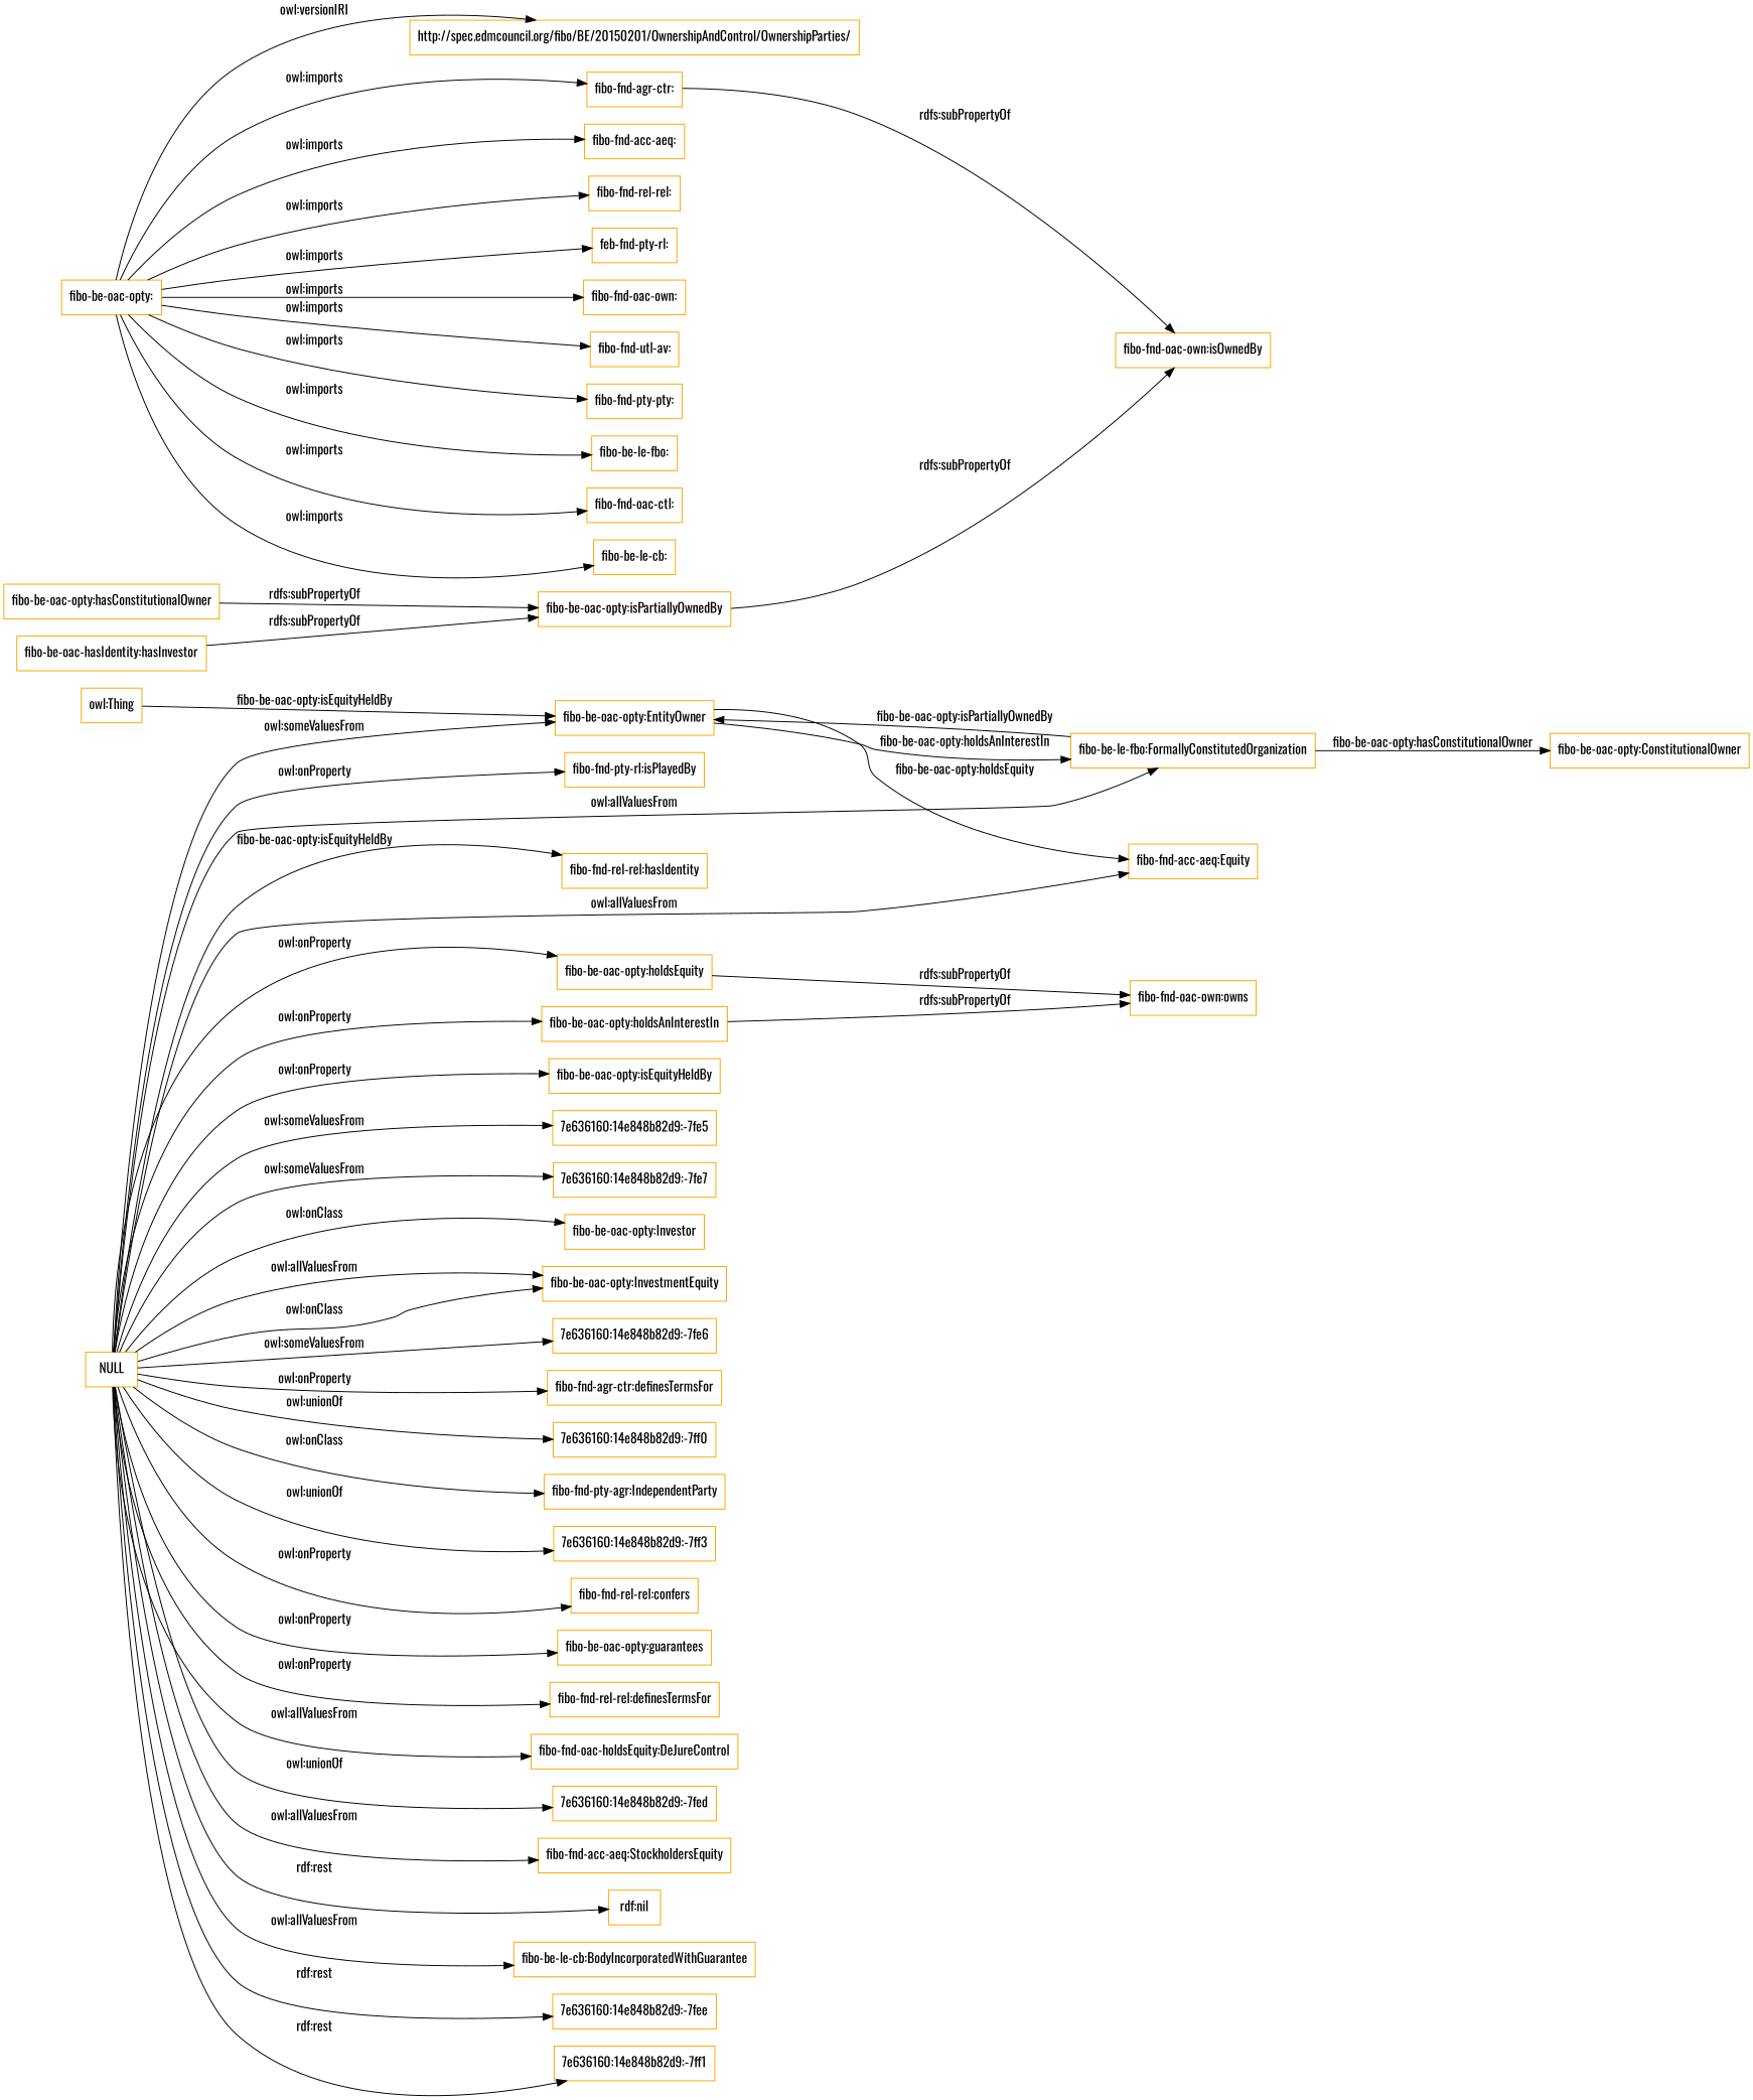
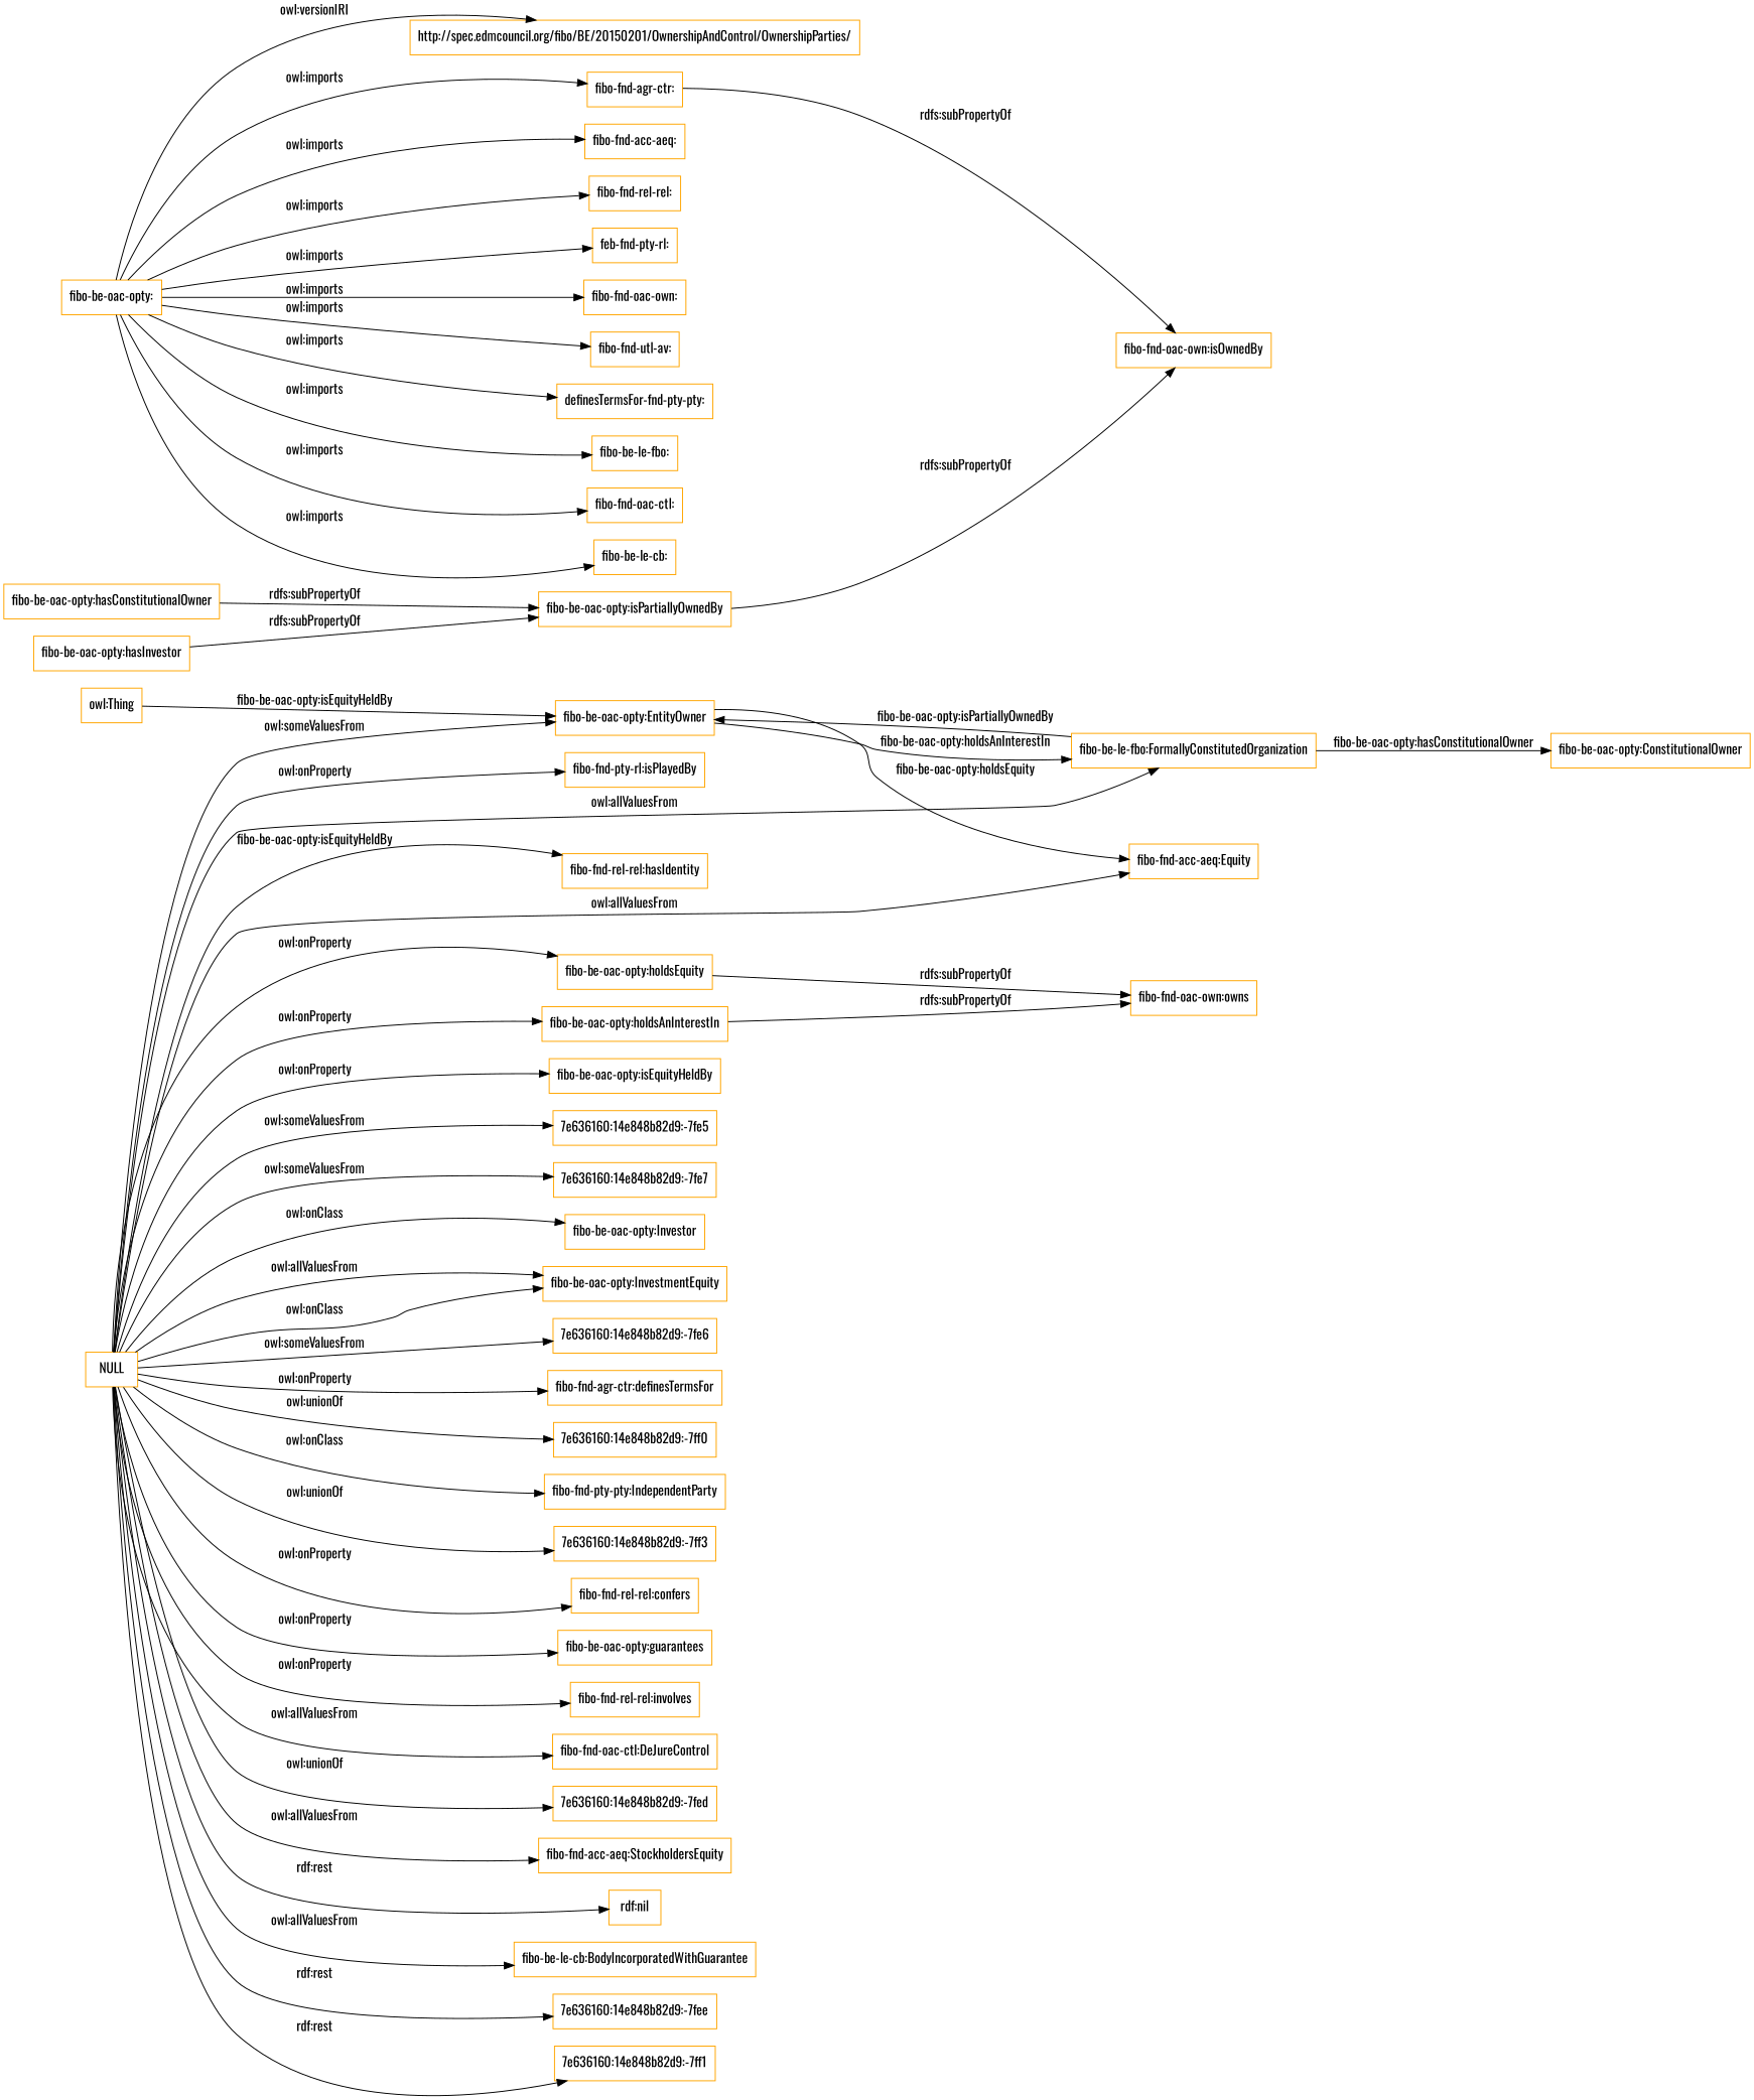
  digraph {
    fontname=Oswald
    rankdir=LR
    node [color=orange fontname=Oswald shape=rectangle]
    edge [fontname=Oswald]
    "fibo-be-oac-opty:EntityOwner"
    "fibo-be-le-fbo:FormallyConstitutedOrganization"
    "fibo-fnd-acc-aeq:Equity"
    "fibo-be-oac-opty:ConstitutionalOwner"
    "fibo-be-oac-opty:holdsEquity"
    "fibo-fnd-oac-own:owns"
-   "fibo-be-oac-opty:hasInvestor" [label="fibo-be-oac-hasIdentity:hasInvestor"]
+   "fibo-be-oac-opty:hasInvestor"
    "fibo-be-oac-opty:isPartiallyOwnedBy"
    "fibo-fnd-oac-own:isOwnedBy"
    "fibo-be-oac-opty:"
    "fibo-fnd-acc-aeq:"
    "fibo-fnd-rel-rel:"
    n13 [label="feb-fnd-pty-rl:"]
    "fibo-fnd-oac-own:"
    "fibo-fnd-utl-av:"
-   "fibo-fnd-pty-pty:"
+   "fibo-fnd-pty-pty:" [label="definesTermsFor-fnd-pty-pty:"]
    "fibo-be-le-fbo:"
    "fibo-fnd-oac-ctl:"
    "fibo-be-le-cb:"
    "http://spec.edmcouncil.org/fibo/BE/20150201/OwnershipAndControl/OwnershipParties/"
    "fibo-fnd-agr-ctr:"
    "fibo-be-oac-opty:hasConstitutionalOwner"
    "fibo-be-oac-opty:holdsAnInterestIn"
    NULL
    "fibo-be-oac-opty:isEquityHeldBy"
    "7e636160:14e848b82d9:-7fe5"
    "7e636160:14e848b82d9:-7fe7"
    "fibo-be-oac-opty:Investor"
    "fibo-be-oac-opty:InvestmentEquity"
    "7e636160:14e848b82d9:-7fe6"
    "fibo-fnd-agr-ctr:definesTermsFor"
    "7e636160:14e848b82d9:-7ff0"
-   "fibo-fnd-pty-pty:IndependentParty" [label="fibo-fnd-pty-agr:IndependentParty"]
+   "fibo-fnd-pty-pty:IndependentParty"
    "7e636160:14e848b82d9:-7ff3"
    "fibo-fnd-rel-rel:confers"
    "fibo-be-oac-opty:guarantees"
-   "fibo-fnd-rel-rel:involves" [label="fibo-fnd-rel-rel:definesTermsFor"]
-   "fibo-fnd-oac-ctl:DeJureControl" [label="fibo-fnd-oac-holdsEquity:DeJureControl"]
+   "fibo-fnd-rel-rel:involves"
+   "fibo-fnd-oac-ctl:DeJureControl"
    "7e636160:14e848b82d9:-7fed"
    "fibo-fnd-acc-aeq:StockholdersEquity"
    "rdf:nil"
    "fibo-be-le-cb:BodyIncorporatedWithGuarantee"
    "7e636160:14e848b82d9:-7fee"
    "7e636160:14e848b82d9:-7ff1"
    "fibo-fnd-pty-rl:isPlayedBy"
    "fibo-fnd-rel-rel:hasIdentity"
    "owl:Thing"
    "fibo-be-oac-opty:EntityOwner" -> "fibo-be-le-fbo:FormallyConstitutedOrganization" [label="fibo-be-oac-opty:holdsAnInterestIn"]
    "fibo-be-oac-opty:EntityOwner" -> "fibo-fnd-acc-aeq:Equity" [label="fibo-be-oac-opty:holdsEquity"]
    "fibo-be-le-fbo:FormallyConstitutedOrganization" -> "fibo-be-oac-opty:EntityOwner" [label="fibo-be-oac-opty:isPartiallyOwnedBy"]
    "fibo-be-le-fbo:FormallyConstitutedOrganization" -> "fibo-be-oac-opty:ConstitutionalOwner" [label="fibo-be-oac-opty:hasConstitutionalOwner"]
    "fibo-be-oac-opty:holdsEquity" -> "fibo-fnd-oac-own:owns" [label="rdfs:subPropertyOf"]
    "fibo-be-oac-opty:hasInvestor" -> "fibo-be-oac-opty:isPartiallyOwnedBy" [label="rdfs:subPropertyOf"]
    "fibo-be-oac-opty:isPartiallyOwnedBy" -> "fibo-fnd-oac-own:isOwnedBy" [label="rdfs:subPropertyOf"]
    "fibo-be-oac-opty:" -> "fibo-fnd-acc-aeq:" [label="owl:imports"]
    "fibo-be-oac-opty:" -> "fibo-fnd-rel-rel:" [label="owl:imports"]
    "fibo-be-oac-opty:" -> n13 [label="owl:imports"]
    "fibo-be-oac-opty:" -> "fibo-fnd-oac-own:" [label="owl:imports"]
    "fibo-be-oac-opty:" -> "fibo-fnd-utl-av:" [label="owl:imports"]
    "fibo-be-oac-opty:" -> "fibo-fnd-pty-pty:" [label="owl:imports"]
    "fibo-be-oac-opty:" -> "fibo-be-le-fbo:" [label="owl:imports"]
    "fibo-be-oac-opty:" -> "fibo-fnd-oac-ctl:" [label="owl:imports"]
    "fibo-be-oac-opty:" -> "fibo-be-le-cb:" [label="owl:imports"]
    "fibo-be-oac-opty:" -> "http://spec.edmcouncil.org/fibo/BE/20150201/OwnershipAndControl/OwnershipParties/" [label="owl:versionIRI"]
    "fibo-be-oac-opty:" -> "fibo-fnd-agr-ctr:" [label="owl:imports"]
    "fibo-fnd-agr-ctr:" -> "fibo-fnd-oac-own:isOwnedBy" [label="rdfs:subPropertyOf"]
    "fibo-be-oac-opty:hasConstitutionalOwner" -> "fibo-be-oac-opty:isPartiallyOwnedBy" [label="rdfs:subPropertyOf"]
    "fibo-be-oac-opty:holdsAnInterestIn" -> "fibo-fnd-oac-own:owns" [label="rdfs:subPropertyOf"]
    NULL -> "fibo-be-oac-opty:EntityOwner" [label="owl:someValuesFrom"]
    NULL -> "fibo-be-le-fbo:FormallyConstitutedOrganization" [label="owl:allValuesFrom"]
    NULL -> "fibo-fnd-acc-aeq:Equity" [label="owl:allValuesFrom"]
    NULL -> "fibo-be-oac-opty:holdsEquity" [label="owl:onProperty"]
    NULL -> "fibo-be-oac-opty:holdsAnInterestIn" [label="owl:onProperty"]
    NULL -> "fibo-be-oac-opty:isEquityHeldBy" [label="owl:onProperty"]
    NULL -> "7e636160:14e848b82d9:-7fe5" [label="owl:someValuesFrom"]
    NULL -> "7e636160:14e848b82d9:-7fe7" [label="owl:someValuesFrom"]
    NULL -> "fibo-be-oac-opty:Investor" [label="owl:onClass"]
    NULL -> "fibo-be-oac-opty:InvestmentEquity" [label="owl:allValuesFrom"]
    NULL -> "fibo-be-oac-opty:InvestmentEquity" [label="owl:onClass"]
    NULL -> "7e636160:14e848b82d9:-7fe6" [label="owl:someValuesFrom"]
    NULL -> "fibo-fnd-agr-ctr:definesTermsFor" [label="owl:onProperty"]
    NULL -> "7e636160:14e848b82d9:-7ff0" [label="owl:unionOf"]
    NULL -> "fibo-fnd-pty-pty:IndependentParty" [label="owl:onClass"]
    NULL -> "7e636160:14e848b82d9:-7ff3" [label="owl:unionOf"]
    NULL -> "fibo-fnd-rel-rel:confers" [label="owl:onProperty"]
    NULL -> "fibo-be-oac-opty:guarantees" [label="owl:onProperty"]
    NULL -> "fibo-fnd-rel-rel:involves" [label="owl:onProperty"]
    NULL -> "fibo-fnd-oac-ctl:DeJureControl" [label="owl:allValuesFrom"]
    NULL -> "7e636160:14e848b82d9:-7fed" [label="owl:unionOf"]
    NULL -> "fibo-fnd-acc-aeq:StockholdersEquity" [label="owl:allValuesFrom"]
    NULL -> "rdf:nil" [label="rdf:rest"]
    NULL -> "fibo-be-le-cb:BodyIncorporatedWithGuarantee" [label="owl:allValuesFrom"]
    NULL -> "7e636160:14e848b82d9:-7fee" [label="rdf:rest"]
    NULL -> "7e636160:14e848b82d9:-7ff1" [label="rdf:rest"]
    NULL -> "fibo-fnd-pty-rl:isPlayedBy" [label="owl:onProperty"]
    NULL -> "fibo-fnd-rel-rel:hasIdentity" [label="fibo-be-oac-opty:isEquityHeldBy"]
    "owl:Thing" -> "fibo-be-oac-opty:EntityOwner" [label="fibo-be-oac-opty:isEquityHeldBy"]
  }
